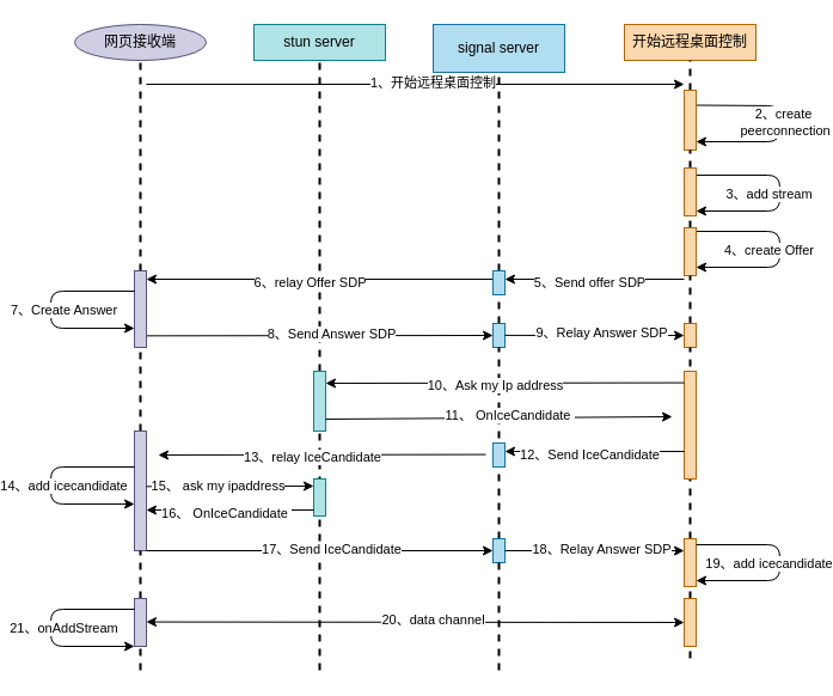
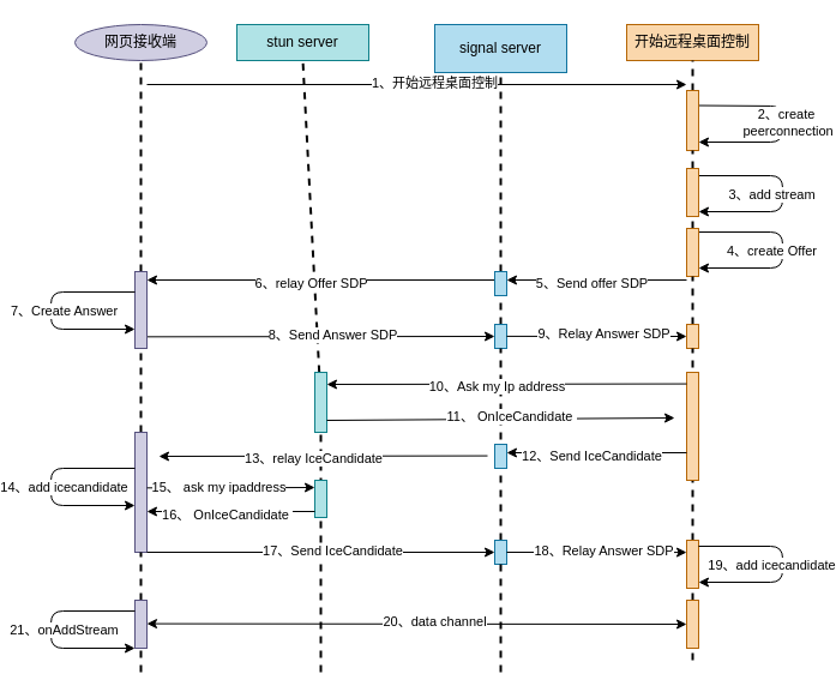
  <mxCell id="0" />
  <mxCell id="1" parent="0" />
  <mxCell id="2" value="网页接收端" style="ellipse;whiteSpace=wrap;html=1;fillColor=#d0cee2;strokeColor=#56517e;" vertex="1" parent="1"><mxGeometry x="40" y="20" width="110" height="30" as="geometry" /></mxCell>
  <mxCell id="3" value="" style="endArrow=none;dashed=1;html=1;strokeWidth=2;entryX=0.5;entryY=1;entryDx=0;entryDy=0;" edge="1" parent="1" source="30" target="2"><mxGeometry width="50" height="50" relative="1" as="geometry"><mxPoint x="95" y="400" as="sourcePoint" /><mxPoint x="370" y="150" as="targetPoint" /></mxGeometry></mxCell>
- <mxCell id="4" value="stun server" style="rounded=0;whiteSpace=wrap;html=1;fillColor=#b0e3e6;strokeColor=#0e8088;" vertex="1" parent="1"><mxGeometry x="190" y="20" width="110" height="30" as="geometry" /></mxCell>
+ <mxCell id="4" value="stun server" style="rounded=0;whiteSpace=wrap;html=1;fillColor=#b0e3e6;strokeColor=#0e8088;" vertex="1" parent="1"><mxGeometry x="175" y="20" width="110" height="30" as="geometry" /></mxCell>
  <mxCell id="5" value="" style="endArrow=none;dashed=1;html=1;strokeWidth=2;entryX=0.5;entryY=1;entryDx=0;entryDy=0;" edge="1" parent="1" target="4" source="46"><mxGeometry width="50" height="50" relative="1" as="geometry"><mxPoint x="245" y="400" as="sourcePoint" /><mxPoint x="520" y="150" as="targetPoint" /></mxGeometry></mxCell>
  <mxCell id="6" value="signal server" style="rounded=0;whiteSpace=wrap;html=1;fillColor=#b1ddf0;strokeColor=#10739e;" vertex="1" parent="1"><mxGeometry x="340" y="20" width="110" height="40" as="geometry" /></mxCell>
  <mxCell id="7" value="" style="endArrow=none;dashed=1;html=1;strokeWidth=2;entryX=0.5;entryY=1;entryDx=0;entryDy=0;" edge="1" parent="1" target="6" source="28"><mxGeometry width="50" height="50" relative="1" as="geometry"><mxPoint x="395" y="400" as="sourcePoint" /><mxPoint x="670" y="150" as="targetPoint" /></mxGeometry></mxCell>
  <mxCell id="8" value="开始远程桌面控制" style="rounded=0;whiteSpace=wrap;html=1;fillColor=#fad7ac;strokeColor=#b46504;" vertex="1" parent="1"><mxGeometry x="500" y="20" width="110" height="30" as="geometry" /></mxCell>
  <mxCell id="9" value="" style="endArrow=none;dashed=1;html=1;strokeWidth=2;entryX=0.5;entryY=1;entryDx=0;entryDy=0;" edge="1" parent="1" target="8" source="22"><mxGeometry width="50" height="50" relative="1" as="geometry"><mxPoint x="555" y="400" as="sourcePoint" /><mxPoint x="830" y="150" as="targetPoint" /></mxGeometry></mxCell>
  <mxCell id="10" value="" style="endArrow=classic;html=1;" edge="1" parent="1"><mxGeometry width="50" height="50" relative="1" as="geometry"><mxPoint x="100" y="70" as="sourcePoint" /><mxPoint x="550" y="70" as="targetPoint" /></mxGeometry></mxCell>
  <mxCell id="11" value="1、开始远程桌面控制" style="edgeLabel;html=1;align=center;verticalAlign=middle;resizable=0;points=[];" vertex="1" connectable="0" parent="10"><mxGeometry x="0.063" y="2" relative="1" as="geometry"><mxPoint as="offset" /></mxGeometry></mxCell>
  <mxCell id="12" value="" style="endArrow=classic;html=1;elbow=vertical;exitX=1;exitY=0.25;exitDx=0;exitDy=0;" edge="1" parent="1" source="22"><mxGeometry width="50" height="50" relative="1" as="geometry"><mxPoint x="560" y="90.5" as="sourcePoint" /><mxPoint x="560" y="118" as="targetPoint" /><Array as="points"><mxPoint x="630" y="88" /><mxPoint x="630" y="118" /></Array></mxGeometry></mxCell>
  <mxCell id="13" value="2、create&lt;br&gt;&amp;nbsp;peerconnection" style="edgeLabel;html=1;align=center;verticalAlign=middle;resizable=0;points=[];" vertex="1" connectable="0" parent="12"><mxGeometry x="0.063" y="2" relative="1" as="geometry"><mxPoint y="-6" as="offset" /></mxGeometry></mxCell>
  <mxCell id="14" value="" style="endArrow=classic;html=1;elbow=vertical;" edge="1" parent="1"><mxGeometry width="50" height="50" relative="1" as="geometry"><mxPoint x="560" y="146" as="sourcePoint" /><mxPoint x="560" y="176" as="targetPoint" /><Array as="points"><mxPoint x="630" y="146" /><mxPoint x="630" y="176" /></Array></mxGeometry></mxCell>
  <mxCell id="15" value="3、add stream" style="edgeLabel;html=1;align=center;verticalAlign=middle;resizable=0;points=[];" vertex="1" connectable="0" parent="14"><mxGeometry x="0.063" y="2" relative="1" as="geometry"><mxPoint x="-12" y="-5" as="offset" /></mxGeometry></mxCell>
  <mxCell id="16" value="" style="endArrow=classic;html=1;elbow=vertical;" edge="1" parent="1"><mxGeometry width="50" height="50" relative="1" as="geometry"><mxPoint x="560" y="193" as="sourcePoint" /><mxPoint x="560" y="223" as="targetPoint" /><Array as="points"><mxPoint x="630" y="193" /><mxPoint x="630" y="223" /></Array></mxGeometry></mxCell>
  <mxCell id="17" value="4、create Offer" style="edgeLabel;html=1;align=center;verticalAlign=middle;resizable=0;points=[];" vertex="1" connectable="0" parent="16"><mxGeometry x="0.063" y="2" relative="1" as="geometry"><mxPoint x="-12" y="-5" as="offset" /></mxGeometry></mxCell>
  <mxCell id="18" value="" style="endArrow=classic;html=1;" edge="1" parent="1"><mxGeometry width="50" height="50" relative="1" as="geometry"><mxPoint x="550" y="233" as="sourcePoint" /><mxPoint x="400" y="233" as="targetPoint" /></mxGeometry></mxCell>
  <mxCell id="19" value="5、Send offer SDP" style="edgeLabel;html=1;align=center;verticalAlign=middle;resizable=0;points=[];" vertex="1" connectable="0" parent="18"><mxGeometry x="0.063" y="2" relative="1" as="geometry"><mxPoint as="offset" /></mxGeometry></mxCell>
  <mxCell id="20" value="" style="endArrow=classic;html=1;" edge="1" parent="1"><mxGeometry width="50" height="50" relative="1" as="geometry"><mxPoint x="390" y="233" as="sourcePoint" /><mxPoint x="100" y="233" as="targetPoint" /></mxGeometry></mxCell>
  <mxCell id="21" value="6、relay Offer SDP" style="edgeLabel;html=1;align=center;verticalAlign=middle;resizable=0;points=[];" vertex="1" connectable="0" parent="20"><mxGeometry x="0.063" y="2" relative="1" as="geometry"><mxPoint as="offset" /></mxGeometry></mxCell>
  <mxCell id="22" value="" style="rounded=0;whiteSpace=wrap;html=1;align=center;fillColor=#fad7ac;strokeColor=#b46504;" vertex="1" parent="1"><mxGeometry x="550" y="75" width="10" height="50" as="geometry" /></mxCell>
  <mxCell id="23" value="" style="endArrow=none;dashed=1;html=1;strokeWidth=2;entryX=0.5;entryY=1;entryDx=0;entryDy=0;" edge="1" parent="1" source="24" target="22"><mxGeometry width="50" height="50" relative="1" as="geometry"><mxPoint x="555" y="400" as="sourcePoint" /><mxPoint x="555" y="50" as="targetPoint" /></mxGeometry></mxCell>
  <mxCell id="24" value="" style="rounded=0;whiteSpace=wrap;html=1;align=center;fillColor=#fad7ac;strokeColor=#b46504;" vertex="1" parent="1"><mxGeometry x="550" y="140" width="10" height="40" as="geometry" /></mxCell>
  <mxCell id="25" value="" style="endArrow=none;dashed=1;html=1;strokeWidth=2;entryX=0.5;entryY=1;entryDx=0;entryDy=0;" edge="1" parent="1" source="26" target="24"><mxGeometry width="50" height="50" relative="1" as="geometry"><mxPoint x="555" y="400" as="sourcePoint" /><mxPoint x="555" y="130" as="targetPoint" /></mxGeometry></mxCell>
  <mxCell id="26" value="" style="rounded=0;whiteSpace=wrap;html=1;align=center;strokeColor=#b46504;fillColor=#fad7ac;" vertex="1" parent="1"><mxGeometry x="550" y="190" width="10" height="40" as="geometry" /></mxCell>
  <mxCell id="27" value="" style="endArrow=none;dashed=1;html=1;strokeWidth=2;entryX=0.5;entryY=1;entryDx=0;entryDy=0;" edge="1" parent="1" source="38" target="26"><mxGeometry width="50" height="50" relative="1" as="geometry"><mxPoint x="555" y="400" as="sourcePoint" /><mxPoint x="555" y="190" as="targetPoint" /></mxGeometry></mxCell>
  <mxCell id="28" value="" style="rounded=0;whiteSpace=wrap;html=1;align=center;fillColor=#b1ddf0;strokeColor=#10739e;" vertex="1" parent="1"><mxGeometry x="390" y="226" width="10" height="20" as="geometry" /></mxCell>
  <mxCell id="29" value="" style="endArrow=none;dashed=1;html=1;strokeWidth=2;entryX=0.5;entryY=1;entryDx=0;entryDy=0;" edge="1" parent="1" source="34" target="28"><mxGeometry width="50" height="50" relative="1" as="geometry"><mxPoint x="395" y="400" as="sourcePoint" /><mxPoint x="395" y="50" as="targetPoint" /></mxGeometry></mxCell>
  <mxCell id="30" value="" style="rounded=0;whiteSpace=wrap;html=1;align=center;fillColor=#d0cee2;strokeColor=#56517e;" vertex="1" parent="1"><mxGeometry x="90" y="226" width="10" height="64" as="geometry" /></mxCell>
  <mxCell id="31" value="" style="endArrow=none;dashed=1;html=1;strokeWidth=2;entryX=0.5;entryY=1;entryDx=0;entryDy=0;" edge="1" parent="1" source="55" target="30"><mxGeometry width="50" height="50" relative="1" as="geometry"><mxPoint x="95" y="400" as="sourcePoint" /><mxPoint x="95" y="50" as="targetPoint" /></mxGeometry></mxCell>
  <mxCell id="32" value="" style="endArrow=classic;html=1;elbow=vertical;entryX=0;entryY=0.75;entryDx=0;entryDy=0;" edge="1" parent="1" target="30"><mxGeometry width="50" height="50" relative="1" as="geometry"><mxPoint x="90" y="243" as="sourcePoint" /><mxPoint x="0" y="273" as="targetPoint" /><Array as="points"><mxPoint x="20" y="243" /><mxPoint x="20" y="274" /></Array></mxGeometry></mxCell>
  <mxCell id="33" value="7、Create Answer" style="edgeLabel;html=1;align=center;verticalAlign=middle;resizable=0;points=[];" vertex="1" connectable="0" parent="32"><mxGeometry x="0.063" y="2" relative="1" as="geometry"><mxPoint x="8" y="-5.83" as="offset" /></mxGeometry></mxCell>
  <mxCell id="34" value="" style="rounded=0;whiteSpace=wrap;html=1;align=center;fillColor=#b1ddf0;strokeColor=#10739e;" vertex="1" parent="1"><mxGeometry x="390" y="270" width="10" height="20" as="geometry" /></mxCell>
  <mxCell id="35" value="" style="endArrow=none;dashed=1;html=1;strokeWidth=2;entryX=0.5;entryY=1;entryDx=0;entryDy=0;" edge="1" parent="1" source="66" target="34"><mxGeometry width="50" height="50" relative="1" as="geometry"><mxPoint x="395" y="530" as="sourcePoint" /><mxPoint x="395" y="246" as="targetPoint" /></mxGeometry></mxCell>
  <mxCell id="36" value="" style="endArrow=classic;html=1;exitX=1.05;exitY=0.849;exitDx=0;exitDy=0;exitPerimeter=0;" edge="1" parent="1" source="30"><mxGeometry width="50" height="50" relative="1" as="geometry"><mxPoint x="200" y="260" as="sourcePoint" /><mxPoint x="390" y="280" as="targetPoint" /></mxGeometry></mxCell>
  <mxCell id="37" value="8、Send Answer SDP" style="edgeLabel;html=1;align=center;verticalAlign=middle;resizable=0;points=[];" vertex="1" connectable="0" parent="36"><mxGeometry x="0.063" y="2" relative="1" as="geometry"><mxPoint as="offset" /></mxGeometry></mxCell>
  <mxCell id="38" value="" style="rounded=0;whiteSpace=wrap;html=1;align=center;fillColor=#fad7ac;strokeColor=#b46504;" vertex="1" parent="1"><mxGeometry x="550" y="270" width="10" height="20" as="geometry" /></mxCell>
  <mxCell id="39" value="" style="endArrow=none;dashed=1;html=1;strokeWidth=2;entryX=0.5;entryY=1;entryDx=0;entryDy=0;" edge="1" parent="1" source="70" target="38"><mxGeometry width="50" height="50" relative="1" as="geometry"><mxPoint x="555" y="530" as="sourcePoint" /><mxPoint x="555" y="230" as="targetPoint" /></mxGeometry></mxCell>
  <mxCell id="40" value="" style="endArrow=classic;html=1;exitX=1.05;exitY=0.849;exitDx=0;exitDy=0;exitPerimeter=0;" edge="1" parent="1"><mxGeometry width="50" height="50" relative="1" as="geometry"><mxPoint x="400" y="279.916" as="sourcePoint" /><mxPoint x="550" y="280" as="targetPoint" /></mxGeometry></mxCell>
  <mxCell id="41" value="9、Relay Answer SDP" style="edgeLabel;html=1;align=center;verticalAlign=middle;resizable=0;points=[];" vertex="1" connectable="0" parent="40"><mxGeometry x="0.063" y="2" relative="1" as="geometry"><mxPoint as="offset" /></mxGeometry></mxCell>
  <mxCell id="42" value="" style="rounded=0;whiteSpace=wrap;html=1;align=center;fillColor=#fad7ac;strokeColor=#b46504;" vertex="1" parent="1"><mxGeometry x="550" y="310" width="10" height="90" as="geometry" /></mxCell>
  <mxCell id="43" value="" style="endArrow=none;dashed=1;html=1;strokeWidth=2;entryX=0.5;entryY=1;entryDx=0;entryDy=0;" edge="1" parent="1" target="42"><mxGeometry width="50" height="50" relative="1" as="geometry"><mxPoint x="555" y="400" as="sourcePoint" /><mxPoint x="555" y="290" as="targetPoint" /></mxGeometry></mxCell>
  <mxCell id="44" value="" style="endArrow=classic;html=1;" edge="1" parent="1"><mxGeometry width="50" height="50" relative="1" as="geometry"><mxPoint x="550" y="319.58" as="sourcePoint" /><mxPoint x="250" y="320" as="targetPoint" /></mxGeometry></mxCell>
  <mxCell id="45" value="10、Ask my Ip address" style="edgeLabel;html=1;align=center;verticalAlign=middle;resizable=0;points=[];" vertex="1" connectable="0" parent="44"><mxGeometry x="0.063" y="2" relative="1" as="geometry"><mxPoint as="offset" /></mxGeometry></mxCell>
  <mxCell id="46" value="" style="rounded=0;whiteSpace=wrap;html=1;align=center;fillColor=#b0e3e6;strokeColor=#0e8088;" vertex="1" parent="1"><mxGeometry x="240" y="310" width="10" height="50" as="geometry" /></mxCell>
  <mxCell id="47" value="" style="endArrow=none;dashed=1;html=1;strokeWidth=2;entryX=0.5;entryY=1;entryDx=0;entryDy=0;" edge="1" parent="1" target="46"><mxGeometry width="50" height="50" relative="1" as="geometry"><mxPoint x="245" y="560" as="sourcePoint" /><mxPoint x="245" y="50" as="targetPoint" /></mxGeometry></mxCell>
  <mxCell id="48" value="" style="endArrow=classic;html=1;" edge="1" parent="1"><mxGeometry width="50" height="50" relative="1" as="geometry"><mxPoint x="250" y="350" as="sourcePoint" /><mxPoint x="540" y="348" as="targetPoint" /></mxGeometry></mxCell>
  <mxCell id="49" value="11、 OnIceCandidate&amp;nbsp;" style="edgeLabel;html=1;align=center;verticalAlign=middle;resizable=0;points=[];" vertex="1" connectable="0" parent="48"><mxGeometry x="0.063" y="2" relative="1" as="geometry"><mxPoint as="offset" /></mxGeometry></mxCell>
  <mxCell id="50" value="" style="endArrow=classic;html=1;" edge="1" parent="1"><mxGeometry width="50" height="50" relative="1" as="geometry"><mxPoint x="550" y="377" as="sourcePoint" /><mxPoint x="400" y="377" as="targetPoint" /></mxGeometry></mxCell>
  <mxCell id="51" value="12、Send IceCandidate" style="edgeLabel;html=1;align=center;verticalAlign=middle;resizable=0;points=[];" vertex="1" connectable="0" parent="50"><mxGeometry x="0.063" y="2" relative="1" as="geometry"><mxPoint as="offset" /></mxGeometry></mxCell>
  <mxCell id="52" value="" style="rounded=0;whiteSpace=wrap;html=1;align=center;fillColor=#b1ddf0;strokeColor=#10739e;" vertex="1" parent="1"><mxGeometry x="390" y="370" width="10" height="20" as="geometry" /></mxCell>
  <mxCell id="53" value="" style="endArrow=classic;html=1;" edge="1" parent="1"><mxGeometry width="50" height="50" relative="1" as="geometry"><mxPoint x="384" y="379.58" as="sourcePoint" /><mxPoint x="110" y="380" as="targetPoint" /></mxGeometry></mxCell>
  <mxCell id="54" value="13、relay IceCandidate" style="edgeLabel;html=1;align=center;verticalAlign=middle;resizable=0;points=[];" vertex="1" connectable="0" parent="53"><mxGeometry x="0.063" y="2" relative="1" as="geometry"><mxPoint as="offset" /></mxGeometry></mxCell>
  <mxCell id="55" value="" style="rounded=0;whiteSpace=wrap;html=1;align=center;fillColor=#d0cee2;strokeColor=#56517e;" vertex="1" parent="1"><mxGeometry x="90" y="360" width="10" height="100" as="geometry" /></mxCell>
  <mxCell id="56" value="" style="endArrow=none;dashed=1;html=1;strokeWidth=2;entryX=0.5;entryY=1;entryDx=0;entryDy=0;" edge="1" parent="1" source="76" target="55"><mxGeometry width="50" height="50" relative="1" as="geometry"><mxPoint x="95" y="560" as="sourcePoint" /><mxPoint x="95" y="290" as="targetPoint" /></mxGeometry></mxCell>
  <mxCell id="57" value="" style="rounded=0;whiteSpace=wrap;html=1;align=center;fillColor=#b0e3e6;strokeColor=#0e8088;" vertex="1" parent="1"><mxGeometry x="240" y="400" width="10" height="31" as="geometry" /></mxCell>
  <mxCell id="58" value="" style="endArrow=classic;html=1;exitX=1.05;exitY=0.849;exitDx=0;exitDy=0;exitPerimeter=0;" edge="1" parent="1"><mxGeometry width="50" height="50" relative="1" as="geometry"><mxPoint x="100" y="406.336" as="sourcePoint" /><mxPoint x="240" y="406" as="targetPoint" /></mxGeometry></mxCell>
  <mxCell id="59" value="15、 ask my ipaddress" style="edgeLabel;html=1;align=center;verticalAlign=middle;resizable=0;points=[];" vertex="1" connectable="0" parent="58"><mxGeometry x="0.063" y="2" relative="1" as="geometry"><mxPoint x="-14.16" y="1.84" as="offset" /></mxGeometry></mxCell>
  <mxCell id="60" value="" style="endArrow=classic;html=1;exitX=0;exitY=0.5;exitDx=0;exitDy=0;entryX=1;entryY=0.75;entryDx=0;entryDy=0;" edge="1" parent="1"><mxGeometry width="50" height="50" relative="1" as="geometry"><mxPoint x="240" y="426" as="sourcePoint" /><mxPoint x="100" y="426" as="targetPoint" /></mxGeometry></mxCell>
  <mxCell id="61" value="16、 OnIceCandidate&amp;nbsp;" style="edgeLabel;html=1;align=center;verticalAlign=middle;resizable=0;points=[];" vertex="1" connectable="0" parent="60"><mxGeometry x="0.063" y="2" relative="1" as="geometry"><mxPoint as="offset" /></mxGeometry></mxCell>
  <mxCell id="62" value="" style="endArrow=classic;html=1;elbow=vertical;entryX=0;entryY=0.75;entryDx=0;entryDy=0;" edge="1" parent="1"><mxGeometry width="50" height="50" relative="1" as="geometry"><mxPoint x="90" y="390" as="sourcePoint" /><mxPoint x="90" y="421" as="targetPoint" /><Array as="points"><mxPoint x="20" y="390" /><mxPoint x="20" y="421" /></Array></mxGeometry></mxCell>
  <mxCell id="63" value="14、add icecandidate" style="edgeLabel;html=1;align=center;verticalAlign=middle;resizable=0;points=[];" vertex="1" connectable="0" parent="62"><mxGeometry x="0.063" y="2" relative="1" as="geometry"><mxPoint x="8" y="-5.83" as="offset" /></mxGeometry></mxCell>
  <mxCell id="64" value="" style="endArrow=classic;html=1;" edge="1" parent="1"><mxGeometry width="50" height="50" relative="1" as="geometry"><mxPoint x="100" y="460" as="sourcePoint" /><mxPoint x="390" y="460" as="targetPoint" /></mxGeometry></mxCell>
  <mxCell id="65" value="17、Send IceCandidate" style="edgeLabel;html=1;align=center;verticalAlign=middle;resizable=0;points=[];" vertex="1" connectable="0" parent="64"><mxGeometry x="0.063" y="2" relative="1" as="geometry"><mxPoint as="offset" /></mxGeometry></mxCell>
  <mxCell id="66" value="" style="rounded=0;whiteSpace=wrap;html=1;align=center;fillColor=#b1ddf0;strokeColor=#10739e;" vertex="1" parent="1"><mxGeometry x="390" y="450" width="10" height="20" as="geometry" /></mxCell>
  <mxCell id="67" value="" style="endArrow=none;dashed=1;html=1;strokeWidth=2;entryX=0.5;entryY=1;entryDx=0;entryDy=0;" edge="1" parent="1" target="66"><mxGeometry width="50" height="50" relative="1" as="geometry"><mxPoint x="395" y="560" as="sourcePoint" /><mxPoint x="395" y="290" as="targetPoint" /></mxGeometry></mxCell>
  <mxCell id="68" value="" style="endArrow=classic;html=1;exitX=1.05;exitY=0.849;exitDx=0;exitDy=0;exitPerimeter=0;" edge="1" parent="1"><mxGeometry width="50" height="50" relative="1" as="geometry"><mxPoint x="400" y="459.996" as="sourcePoint" /><mxPoint x="550" y="460.08" as="targetPoint" /></mxGeometry></mxCell>
  <mxCell id="69" value="18、Relay Answer SDP" style="edgeLabel;html=1;align=center;verticalAlign=middle;resizable=0;points=[];" vertex="1" connectable="0" parent="68"><mxGeometry x="0.063" y="2" relative="1" as="geometry"><mxPoint as="offset" /></mxGeometry></mxCell>
  <mxCell id="70" value="" style="rounded=0;whiteSpace=wrap;html=1;align=center;fillColor=#fad7ac;strokeColor=#b46504;" vertex="1" parent="1"><mxGeometry x="550" y="450" width="10" height="40" as="geometry" /></mxCell>
  <mxCell id="71" value="" style="endArrow=none;dashed=1;html=1;strokeWidth=2;entryX=0.5;entryY=1;entryDx=0;entryDy=0;" edge="1" parent="1" source="74" target="70"><mxGeometry width="50" height="50" relative="1" as="geometry"><mxPoint x="555" y="550" as="sourcePoint" /><mxPoint x="555" y="290" as="targetPoint" /></mxGeometry></mxCell>
  <mxCell id="72" value="" style="endArrow=classic;html=1;elbow=vertical;" edge="1" parent="1"><mxGeometry width="50" height="50" relative="1" as="geometry"><mxPoint x="560" y="455" as="sourcePoint" /><mxPoint x="560" y="485" as="targetPoint" /><Array as="points"><mxPoint x="630" y="455" /><mxPoint x="630" y="485" /></Array></mxGeometry></mxCell>
  <mxCell id="73" value="19、add icecandidate" style="edgeLabel;html=1;align=center;verticalAlign=middle;resizable=0;points=[];" vertex="1" connectable="0" parent="72"><mxGeometry x="0.063" y="2" relative="1" as="geometry"><mxPoint x="-12" y="-5" as="offset" /></mxGeometry></mxCell>
  <mxCell id="74" value="" style="rounded=0;whiteSpace=wrap;html=1;align=center;fillColor=#fad7ac;strokeColor=#b46504;" vertex="1" parent="1"><mxGeometry x="550" y="500" width="10" height="40" as="geometry" /></mxCell>
  <mxCell id="75" value="" style="endArrow=none;dashed=1;html=1;strokeWidth=2;entryX=0.5;entryY=1;entryDx=0;entryDy=0;" edge="1" parent="1" target="74"><mxGeometry width="50" height="50" relative="1" as="geometry"><mxPoint x="555" y="550" as="sourcePoint" /><mxPoint x="555" y="490" as="targetPoint" /></mxGeometry></mxCell>
  <mxCell id="76" value="" style="rounded=0;whiteSpace=wrap;html=1;align=center;fillColor=#d0cee2;strokeColor=#56517e;" vertex="1" parent="1"><mxGeometry x="90" y="500" width="10" height="40" as="geometry" /></mxCell>
  <mxCell id="77" value="" style="endArrow=none;dashed=1;html=1;strokeWidth=2;entryX=0.5;entryY=1;entryDx=0;entryDy=0;" edge="1" parent="1" target="76"><mxGeometry width="50" height="50" relative="1" as="geometry"><mxPoint x="95" y="560" as="sourcePoint" /><mxPoint x="95" y="460" as="targetPoint" /></mxGeometry></mxCell>
  <mxCell id="78" value="" style="endArrow=classic;html=1;entryX=0;entryY=0.5;entryDx=0;entryDy=0;rounded=1;startArrow=classic;startFill=1;" edge="1" parent="1" target="74"><mxGeometry width="50" height="50" relative="1" as="geometry"><mxPoint x="100" y="519.58" as="sourcePoint" /><mxPoint x="390" y="519.58" as="targetPoint" /></mxGeometry></mxCell>
  <mxCell id="79" value="20、data channel" style="edgeLabel;html=1;align=center;verticalAlign=middle;resizable=0;points=[];" vertex="1" connectable="0" parent="78"><mxGeometry x="0.063" y="2" relative="1" as="geometry"><mxPoint as="offset" /></mxGeometry></mxCell>
  <mxCell id="80" value="" style="endArrow=classic;html=1;elbow=vertical;entryX=0;entryY=0.75;entryDx=0;entryDy=0;" edge="1" parent="1"><mxGeometry width="50" height="50" relative="1" as="geometry"><mxPoint x="90" y="509" as="sourcePoint" /><mxPoint x="90" y="540" as="targetPoint" /><Array as="points"><mxPoint x="20" y="509" /><mxPoint x="20" y="540" /></Array></mxGeometry></mxCell>
  <mxCell id="81" value="21、onAddStream" style="edgeLabel;html=1;align=center;verticalAlign=middle;resizable=0;points=[];" vertex="1" connectable="0" parent="80"><mxGeometry x="0.063" y="2" relative="1" as="geometry"><mxPoint x="8" y="-5.83" as="offset" /></mxGeometry></mxCell>
